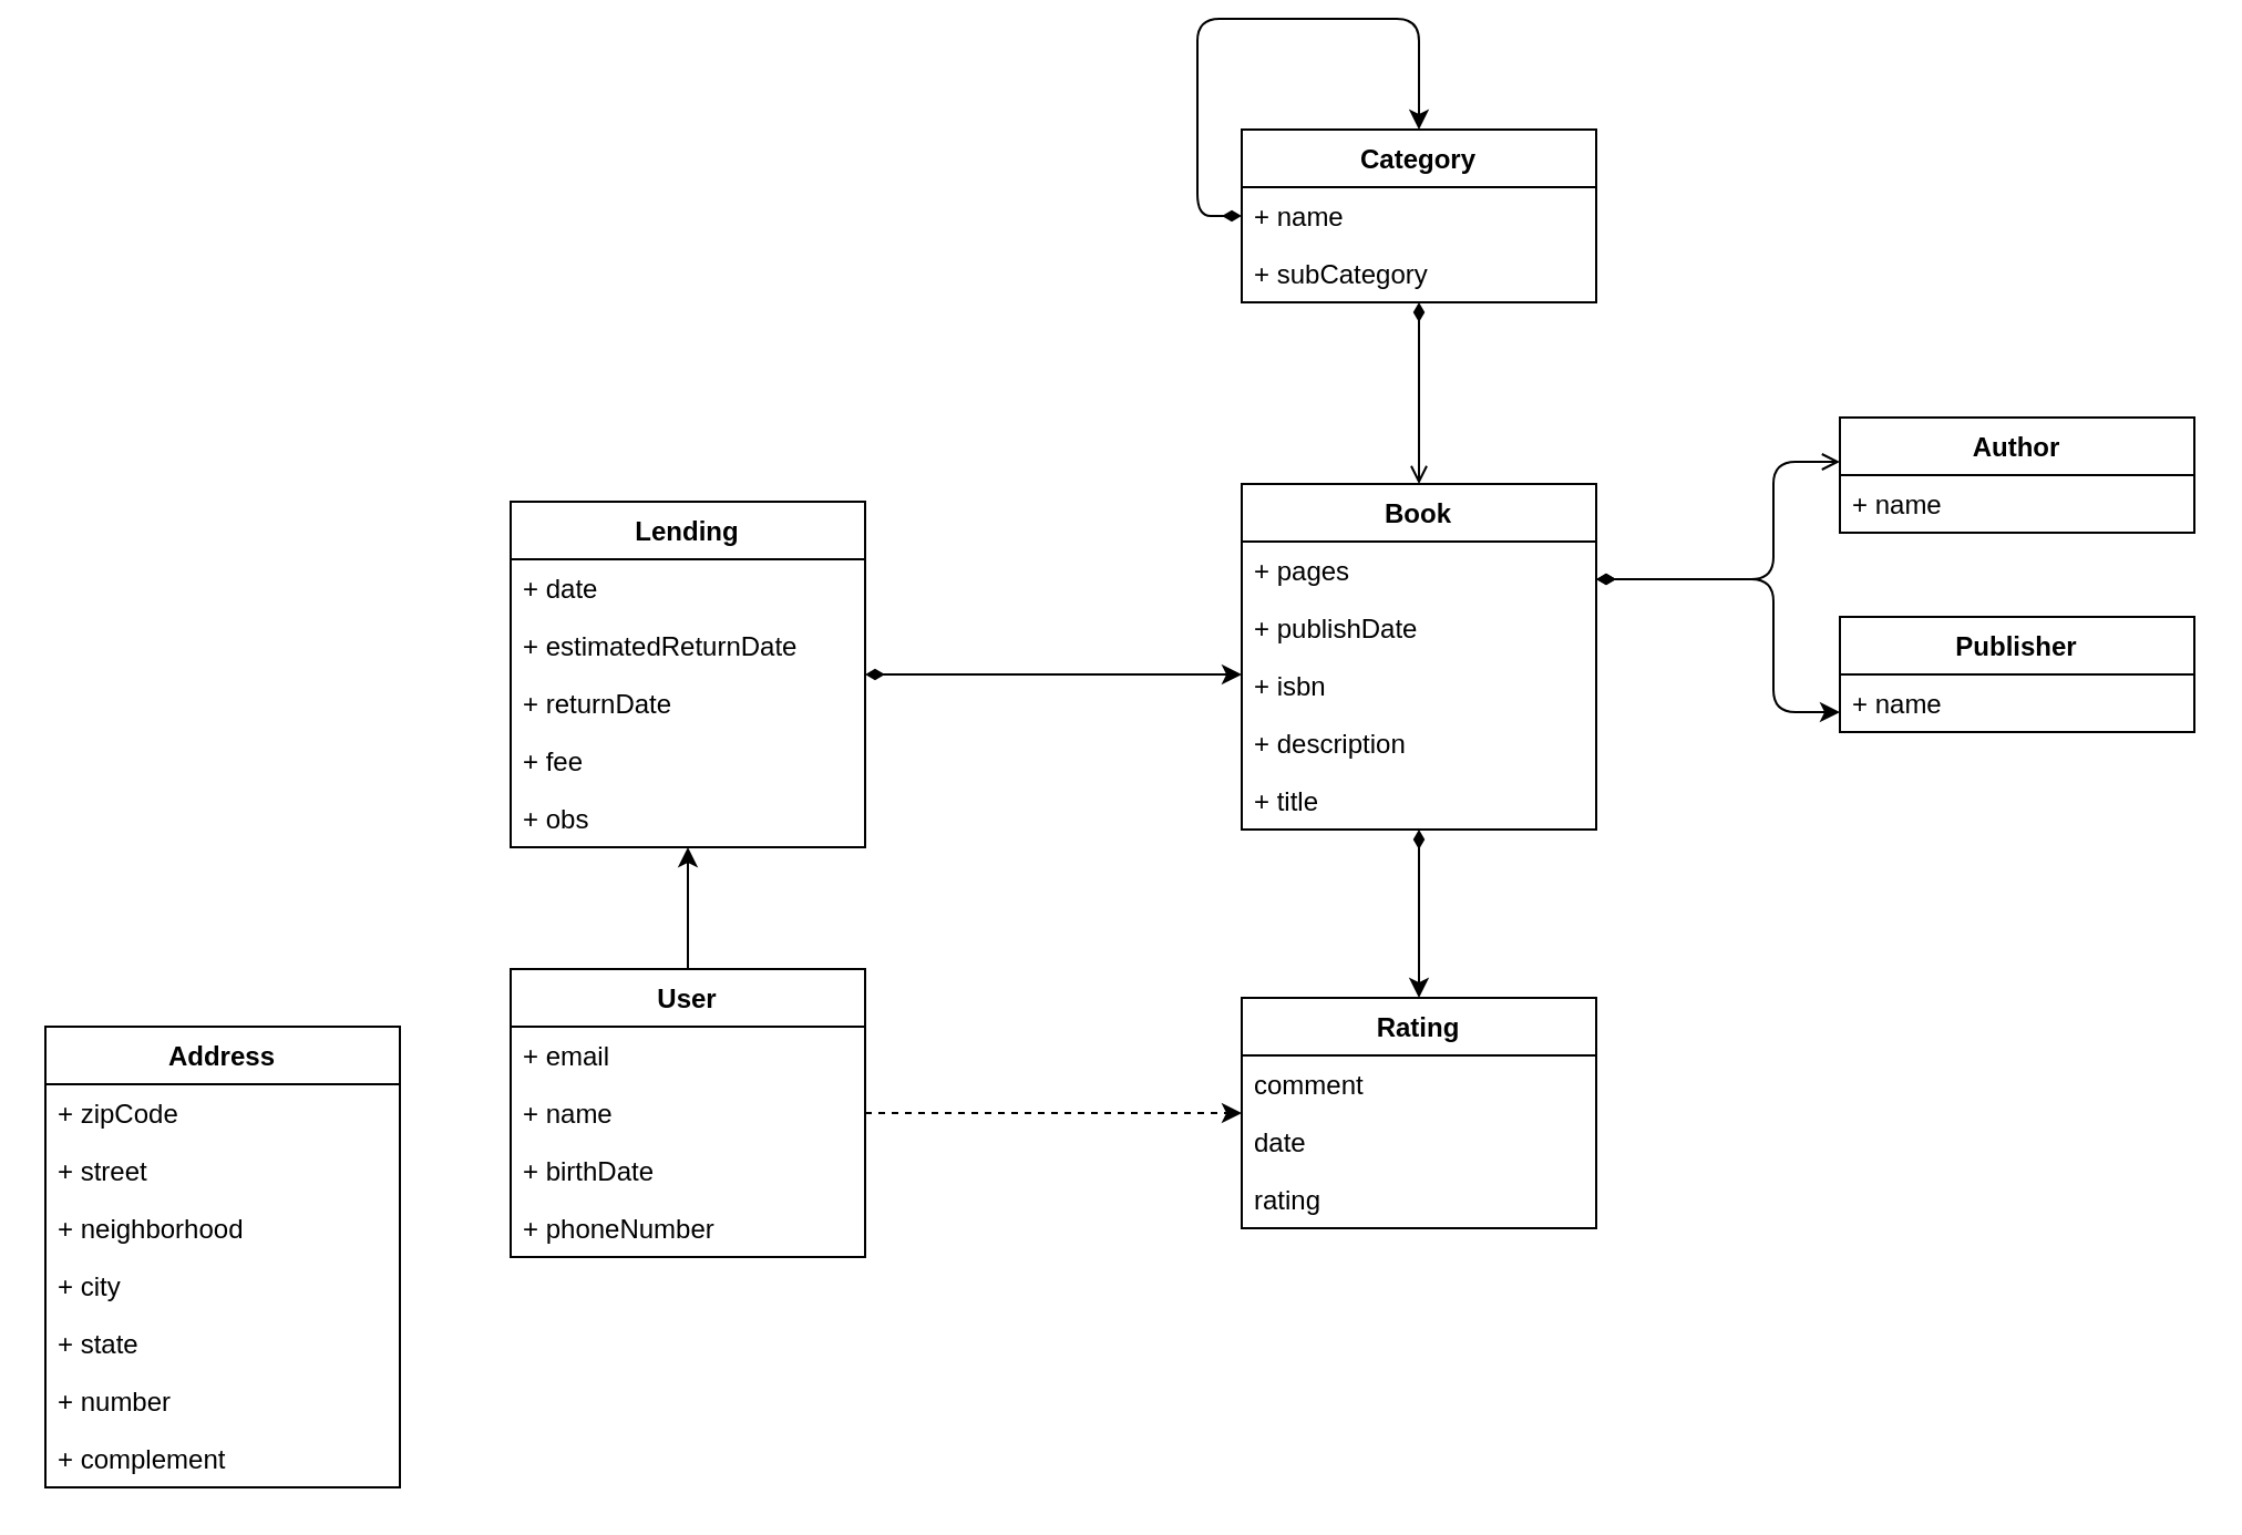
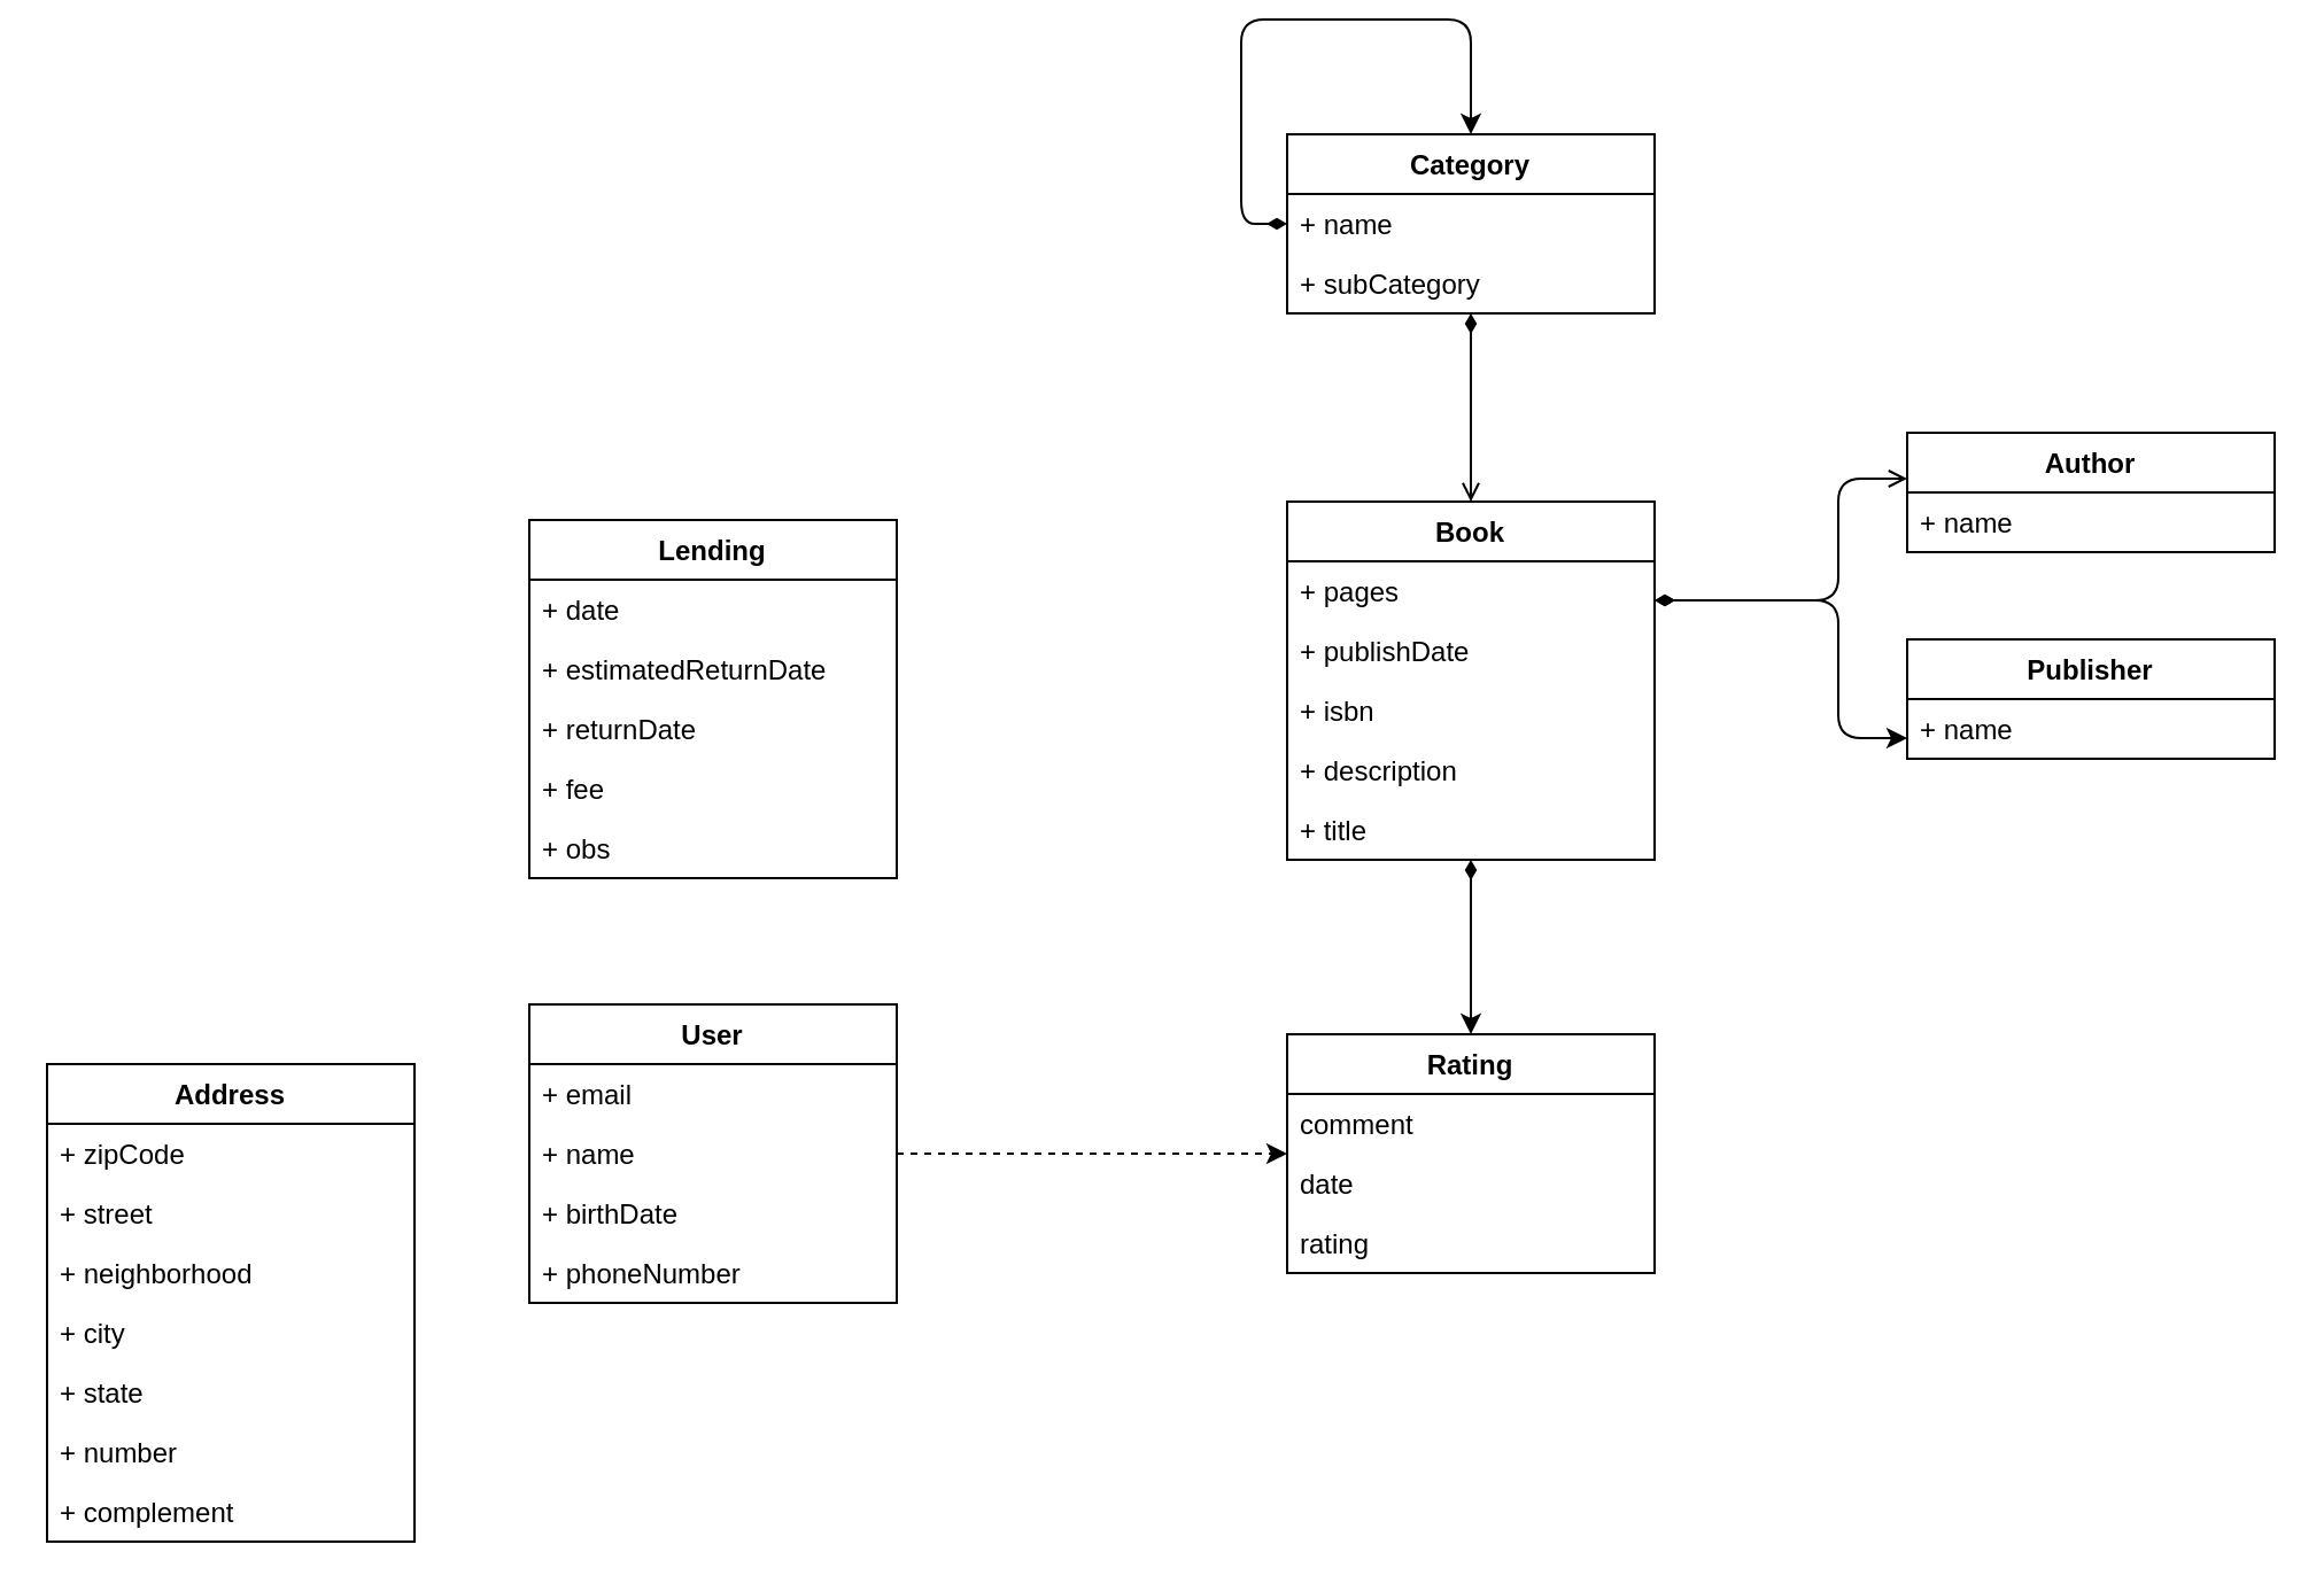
  <mxCell id="0" />
  <mxCell id="1" parent="0" />
  <mxCell id="2" style="edgeStyle=orthogonalEdgeStyle;rounded=1;orthogonalLoop=1;jettySize=auto;html=1;startArrow=diamondThin;startFill=1;endArrow=open;" edge="1" parent="1" source="4" target="10"><mxGeometry relative="1" as="geometry"><Array as="points"><mxPoint x="800" y="223" /><mxPoint x="800" y="170" /></Array></mxGeometry></mxCell>
  <mxCell id="3" style="edgeStyle=orthogonalEdgeStyle;rounded=1;orthogonalLoop=1;jettySize=auto;html=1;startArrow=diamondThin;startFill=1;" edge="1" parent="1" source="4" target="27"><mxGeometry relative="1" as="geometry" /></mxCell>
  <mxCell id="4" value="Book" style="swimlane;fontStyle=1;align=center;verticalAlign=top;childLayout=stackLayout;horizontal=1;startSize=26;horizontalStack=0;resizeParent=1;resizeParentMax=0;resizeLast=0;collapsible=1;marginBottom=0;" vertex="1" parent="1"><mxGeometry x="560" y="180" width="160" height="156" as="geometry" /></mxCell>
  <mxCell id="5" value="+ pages" style="text;strokeColor=none;fillColor=none;align=left;verticalAlign=top;spacingLeft=4;spacingRight=4;overflow=hidden;rotatable=0;points=[[0,0.5],[1,0.5]];portConstraint=eastwest;" vertex="1" parent="4"><mxGeometry y="26" width="160" height="26" as="geometry" /></mxCell>
  <mxCell id="6" value="+ publishDate" style="text;strokeColor=none;fillColor=none;align=left;verticalAlign=top;spacingLeft=4;spacingRight=4;overflow=hidden;rotatable=0;points=[[0,0.5],[1,0.5]];portConstraint=eastwest;" vertex="1" parent="4"><mxGeometry y="52" width="160" height="26" as="geometry" /></mxCell>
  <mxCell id="7" value="+ isbn" style="text;strokeColor=none;fillColor=none;align=left;verticalAlign=top;spacingLeft=4;spacingRight=4;overflow=hidden;rotatable=0;points=[[0,0.5],[1,0.5]];portConstraint=eastwest;" vertex="1" parent="4"><mxGeometry y="78" width="160" height="26" as="geometry" /></mxCell>
  <mxCell id="8" value="+ description" style="text;strokeColor=none;fillColor=none;align=left;verticalAlign=top;spacingLeft=4;spacingRight=4;overflow=hidden;rotatable=0;points=[[0,0.5],[1,0.5]];portConstraint=eastwest;" vertex="1" parent="4"><mxGeometry y="104" width="160" height="26" as="geometry" /></mxCell>
  <mxCell id="9" value="+ title" style="text;strokeColor=none;fillColor=none;align=left;verticalAlign=top;spacingLeft=4;spacingRight=4;overflow=hidden;rotatable=0;points=[[0,0.5],[1,0.5]];portConstraint=eastwest;" vertex="1" parent="4"><mxGeometry y="130" width="160" height="26" as="geometry" /></mxCell>
  <mxCell id="10" value="Author" style="swimlane;fontStyle=1;align=center;verticalAlign=top;childLayout=stackLayout;horizontal=1;startSize=26;horizontalStack=0;resizeParent=1;resizeParentMax=0;resizeLast=0;collapsible=1;marginBottom=0;" vertex="1" parent="1"><mxGeometry x="830" y="150" width="160" height="52" as="geometry" /></mxCell>
  <mxCell id="11" value="+ name" style="text;strokeColor=none;fillColor=none;align=left;verticalAlign=top;spacingLeft=4;spacingRight=4;overflow=hidden;rotatable=0;points=[[0,0.5],[1,0.5]];portConstraint=eastwest;" vertex="1" parent="10"><mxGeometry y="26" width="160" height="26" as="geometry" /></mxCell>
  <mxCell id="12" value="Publisher" style="swimlane;fontStyle=1;align=center;verticalAlign=top;childLayout=stackLayout;horizontal=1;startSize=26;horizontalStack=0;resizeParent=1;resizeParentMax=0;resizeLast=0;collapsible=1;marginBottom=0;" vertex="1" parent="1"><mxGeometry x="830" y="240" width="160" height="52" as="geometry" /></mxCell>
  <mxCell id="13" value="+ name" style="text;strokeColor=none;fillColor=none;align=left;verticalAlign=top;spacingLeft=4;spacingRight=4;overflow=hidden;rotatable=0;points=[[0,0.5],[1,0.5]];portConstraint=eastwest;" vertex="1" parent="12"><mxGeometry y="26" width="160" height="26" as="geometry" /></mxCell>
  <mxCell id="14" style="edgeStyle=orthogonalEdgeStyle;orthogonalLoop=1;jettySize=auto;html=1;startArrow=diamondThin;startFill=1;rounded=1;endArrow=open;" edge="1" parent="1" source="15" target="4"><mxGeometry relative="1" as="geometry" /></mxCell>
  <mxCell id="15" value="Category" style="swimlane;fontStyle=1;align=center;verticalAlign=top;childLayout=stackLayout;horizontal=1;startSize=26;horizontalStack=0;resizeParent=1;resizeParentMax=0;resizeLast=0;collapsible=1;marginBottom=0;" vertex="1" parent="1"><mxGeometry x="560" y="20" width="160" height="78" as="geometry" /></mxCell>
  <mxCell id="16" style="edgeStyle=orthogonalEdgeStyle;rounded=1;orthogonalLoop=1;jettySize=auto;html=1;entryX=0.5;entryY=0;entryDx=0;entryDy=0;startArrow=diamondThin;startFill=1;" edge="1" parent="15" source="17" target="15"><mxGeometry relative="1" as="geometry"><Array as="points"><mxPoint x="-20" y="39" /><mxPoint x="-20" y="-50" /><mxPoint x="80" y="-50" /></Array></mxGeometry></mxCell>
  <mxCell id="17" value="+ name" style="text;strokeColor=none;fillColor=none;align=left;verticalAlign=top;spacingLeft=4;spacingRight=4;overflow=hidden;rotatable=0;points=[[0,0.5],[1,0.5]];portConstraint=eastwest;" vertex="1" parent="15"><mxGeometry y="26" width="160" height="26" as="geometry" /></mxCell>
  <mxCell id="18" value="+ subCategory" style="text;strokeColor=none;fillColor=none;align=left;verticalAlign=top;spacingLeft=4;spacingRight=4;overflow=hidden;rotatable=0;points=[[0,0.5],[1,0.5]];portConstraint=eastwest;" vertex="1" parent="15"><mxGeometry y="52" width="160" height="26" as="geometry" /></mxCell>
  <mxCell id="19" style="edgeStyle=orthogonalEdgeStyle;rounded=1;orthogonalLoop=1;jettySize=auto;html=1;startArrow=diamondThin;startFill=1;" edge="1" parent="1" source="4" target="12"><mxGeometry relative="1" as="geometry"><Array as="points"><mxPoint x="800" y="223" /><mxPoint x="800" y="283" /></Array></mxGeometry></mxCell>
  <mxCell id="20" value="Lending" style="swimlane;fontStyle=1;align=center;verticalAlign=top;childLayout=stackLayout;horizontal=1;startSize=26;horizontalStack=0;resizeParent=1;resizeParentMax=0;resizeLast=0;collapsible=1;marginBottom=0;" vertex="1" parent="1"><mxGeometry x="230" y="188" width="160" height="156" as="geometry" /></mxCell>
  <mxCell id="21" value="+ date" style="text;strokeColor=none;fillColor=none;align=left;verticalAlign=top;spacingLeft=4;spacingRight=4;overflow=hidden;rotatable=0;points=[[0,0.5],[1,0.5]];portConstraint=eastwest;" vertex="1" parent="20"><mxGeometry y="26" width="160" height="26" as="geometry" /></mxCell>
  <mxCell id="22" value="+ estimatedReturnDate" style="text;strokeColor=none;fillColor=none;align=left;verticalAlign=top;spacingLeft=4;spacingRight=4;overflow=hidden;rotatable=0;points=[[0,0.5],[1,0.5]];portConstraint=eastwest;" vertex="1" parent="20"><mxGeometry y="52" width="160" height="26" as="geometry" /></mxCell>
  <mxCell id="23" value="+ returnDate" style="text;strokeColor=none;fillColor=none;align=left;verticalAlign=top;spacingLeft=4;spacingRight=4;overflow=hidden;rotatable=0;points=[[0,0.5],[1,0.5]];portConstraint=eastwest;" vertex="1" parent="20"><mxGeometry y="78" width="160" height="26" as="geometry" /></mxCell>
  <mxCell id="24" value="+ fee" style="text;strokeColor=none;fillColor=none;align=left;verticalAlign=top;spacingLeft=4;spacingRight=4;overflow=hidden;rotatable=0;points=[[0,0.5],[1,0.5]];portConstraint=eastwest;" vertex="1" parent="20"><mxGeometry y="104" width="160" height="26" as="geometry" /></mxCell>
  <mxCell id="25" value="+ obs" style="text;strokeColor=none;fillColor=none;align=left;verticalAlign=top;spacingLeft=4;spacingRight=4;overflow=hidden;rotatable=0;points=[[0,0.5],[1,0.5]];portConstraint=eastwest;" vertex="1" parent="20"><mxGeometry y="130" width="160" height="26" as="geometry" /></mxCell>
- <mxCell id="26" style="edgeStyle=orthogonalEdgeStyle;rounded=1;orthogonalLoop=1;jettySize=auto;html=1;startArrow=diamondThin;startFill=1;" edge="1" parent="1" source="20" target="4"><mxGeometry relative="1" as="geometry"><Array as="points"><mxPoint x="380" y="230" /></Array></mxGeometry></mxCell>
  <mxCell id="27" value="Rating" style="swimlane;fontStyle=1;align=center;verticalAlign=top;childLayout=stackLayout;horizontal=1;startSize=26;horizontalStack=0;resizeParent=1;resizeParentMax=0;resizeLast=0;collapsible=1;marginBottom=0;" vertex="1" parent="1"><mxGeometry x="560" y="412" width="160" height="104" as="geometry" /></mxCell>
  <mxCell id="28" value="comment" style="text;strokeColor=none;fillColor=none;align=left;verticalAlign=top;spacingLeft=4;spacingRight=4;overflow=hidden;rotatable=0;points=[[0,0.5],[1,0.5]];portConstraint=eastwest;" vertex="1" parent="27"><mxGeometry y="26" width="160" height="26" as="geometry" /></mxCell>
  <mxCell id="29" value="date" style="text;strokeColor=none;fillColor=none;align=left;verticalAlign=top;spacingLeft=4;spacingRight=4;overflow=hidden;rotatable=0;points=[[0,0.5],[1,0.5]];portConstraint=eastwest;" vertex="1" parent="27"><mxGeometry y="52" width="160" height="26" as="geometry" /></mxCell>
  <mxCell id="30" value="rating" style="text;strokeColor=none;fillColor=none;align=left;verticalAlign=top;spacingLeft=4;spacingRight=4;overflow=hidden;rotatable=0;points=[[0,0.5],[1,0.5]];portConstraint=eastwest;" vertex="1" parent="27"><mxGeometry y="78" width="160" height="26" as="geometry" /></mxCell>
- <mxCell id="31" style="edgeStyle=orthogonalEdgeStyle;rounded=1;orthogonalLoop=1;jettySize=auto;html=1;startArrow=none;startFill=0;" edge="1" parent="1" source="33" target="20"><mxGeometry relative="1" as="geometry" /></mxCell>
  <mxCell id="32" style="edgeStyle=orthogonalEdgeStyle;rounded=1;orthogonalLoop=1;jettySize=auto;html=1;startArrow=none;startFill=0;dashed=1;" edge="1" parent="1" source="33" target="27"><mxGeometry relative="1" as="geometry" /></mxCell>
  <mxCell id="33" value="User" style="swimlane;fontStyle=1;align=center;verticalAlign=top;childLayout=stackLayout;horizontal=1;startSize=26;horizontalStack=0;resizeParent=1;resizeParentMax=0;resizeLast=0;collapsible=1;marginBottom=0;" vertex="1" parent="1"><mxGeometry x="230" y="399" width="160" height="130" as="geometry" /></mxCell>
  <mxCell id="34" value="+ email" style="text;strokeColor=none;fillColor=none;align=left;verticalAlign=top;spacingLeft=4;spacingRight=4;overflow=hidden;rotatable=0;points=[[0,0.5],[1,0.5]];portConstraint=eastwest;" vertex="1" parent="33"><mxGeometry y="26" width="160" height="26" as="geometry" /></mxCell>
  <mxCell id="35" value="+ name" style="text;strokeColor=none;fillColor=none;align=left;verticalAlign=top;spacingLeft=4;spacingRight=4;overflow=hidden;rotatable=0;points=[[0,0.5],[1,0.5]];portConstraint=eastwest;" vertex="1" parent="33"><mxGeometry y="52" width="160" height="26" as="geometry" /></mxCell>
  <mxCell id="36" value="+ birthDate" style="text;strokeColor=none;fillColor=none;align=left;verticalAlign=top;spacingLeft=4;spacingRight=4;overflow=hidden;rotatable=0;points=[[0,0.5],[1,0.5]];portConstraint=eastwest;" vertex="1" parent="33"><mxGeometry y="78" width="160" height="26" as="geometry" /></mxCell>
  <mxCell id="37" value="+ phoneNumber" style="text;strokeColor=none;fillColor=none;align=left;verticalAlign=top;spacingLeft=4;spacingRight=4;overflow=hidden;rotatable=0;points=[[0,0.5],[1,0.5]];portConstraint=eastwest;" vertex="1" parent="33"><mxGeometry y="104" width="160" height="26" as="geometry" /></mxCell>
  <mxCell id="38" value="Address" style="swimlane;fontStyle=1;align=center;verticalAlign=top;childLayout=stackLayout;horizontal=1;startSize=26;horizontalStack=0;resizeParent=1;resizeParentMax=0;resizeLast=0;collapsible=1;marginBottom=0;" vertex="1" parent="1"><mxGeometry x="20" y="425" width="160" height="208" as="geometry" /></mxCell>
  <mxCell id="39" value="+ zipCode" style="text;strokeColor=none;fillColor=none;align=left;verticalAlign=top;spacingLeft=4;spacingRight=4;overflow=hidden;rotatable=0;points=[[0,0.5],[1,0.5]];portConstraint=eastwest;" vertex="1" parent="38"><mxGeometry y="26" width="160" height="26" as="geometry" /></mxCell>
  <mxCell id="40" value="+ street" style="text;strokeColor=none;fillColor=none;align=left;verticalAlign=top;spacingLeft=4;spacingRight=4;overflow=hidden;rotatable=0;points=[[0,0.5],[1,0.5]];portConstraint=eastwest;" vertex="1" parent="38"><mxGeometry y="52" width="160" height="26" as="geometry" /></mxCell>
  <mxCell id="41" value="+ neighborhood" style="text;strokeColor=none;fillColor=none;align=left;verticalAlign=top;spacingLeft=4;spacingRight=4;overflow=hidden;rotatable=0;points=[[0,0.5],[1,0.5]];portConstraint=eastwest;" vertex="1" parent="38"><mxGeometry y="78" width="160" height="26" as="geometry" /></mxCell>
  <mxCell id="42" value="+ city" style="text;strokeColor=none;fillColor=none;align=left;verticalAlign=top;spacingLeft=4;spacingRight=4;overflow=hidden;rotatable=0;points=[[0,0.5],[1,0.5]];portConstraint=eastwest;" vertex="1" parent="38"><mxGeometry y="104" width="160" height="26" as="geometry" /></mxCell>
  <mxCell id="43" value="+ state" style="text;strokeColor=none;fillColor=none;align=left;verticalAlign=top;spacingLeft=4;spacingRight=4;overflow=hidden;rotatable=0;points=[[0,0.5],[1,0.5]];portConstraint=eastwest;" vertex="1" parent="38"><mxGeometry y="130" width="160" height="26" as="geometry" /></mxCell>
  <mxCell id="44" value="+ number" style="text;strokeColor=none;fillColor=none;align=left;verticalAlign=top;spacingLeft=4;spacingRight=4;overflow=hidden;rotatable=0;points=[[0,0.5],[1,0.5]];portConstraint=eastwest;" vertex="1" parent="38"><mxGeometry y="156" width="160" height="26" as="geometry" /></mxCell>
  <mxCell id="45" value="+ complement" style="text;strokeColor=none;fillColor=none;align=left;verticalAlign=top;spacingLeft=4;spacingRight=4;overflow=hidden;rotatable=0;points=[[0,0.5],[1,0.5]];portConstraint=eastwest;" vertex="1" parent="38"><mxGeometry y="182" width="160" height="26" as="geometry" /></mxCell>
